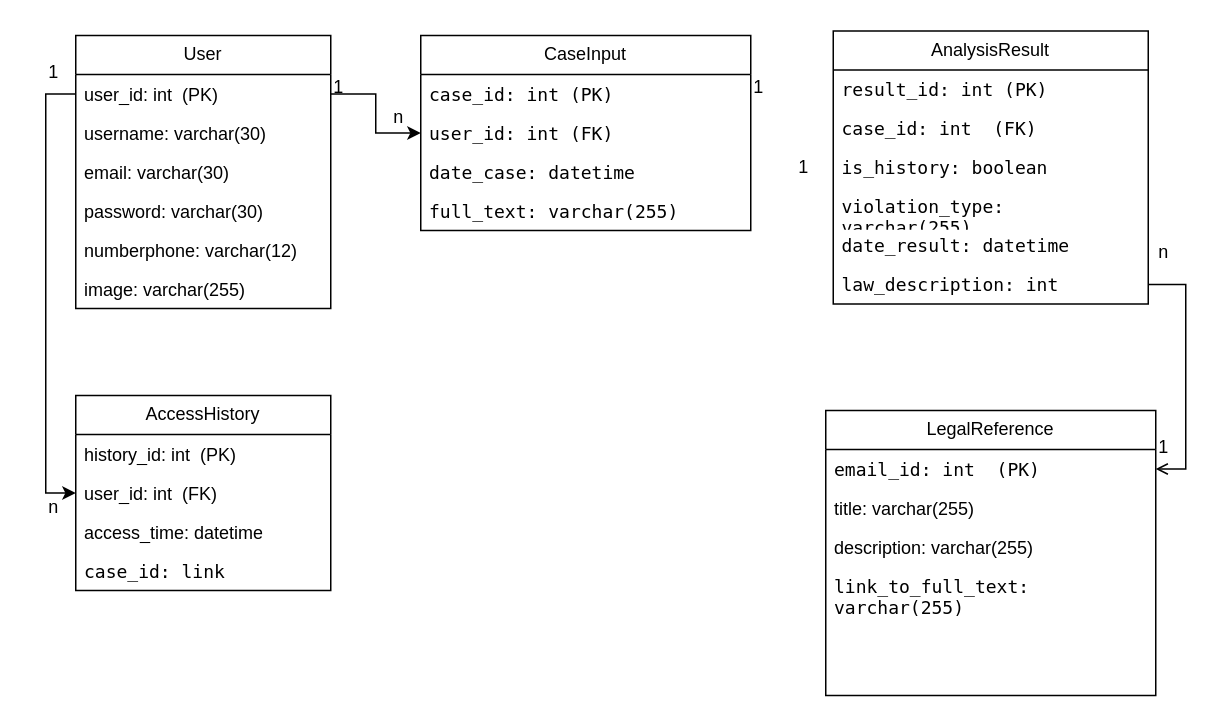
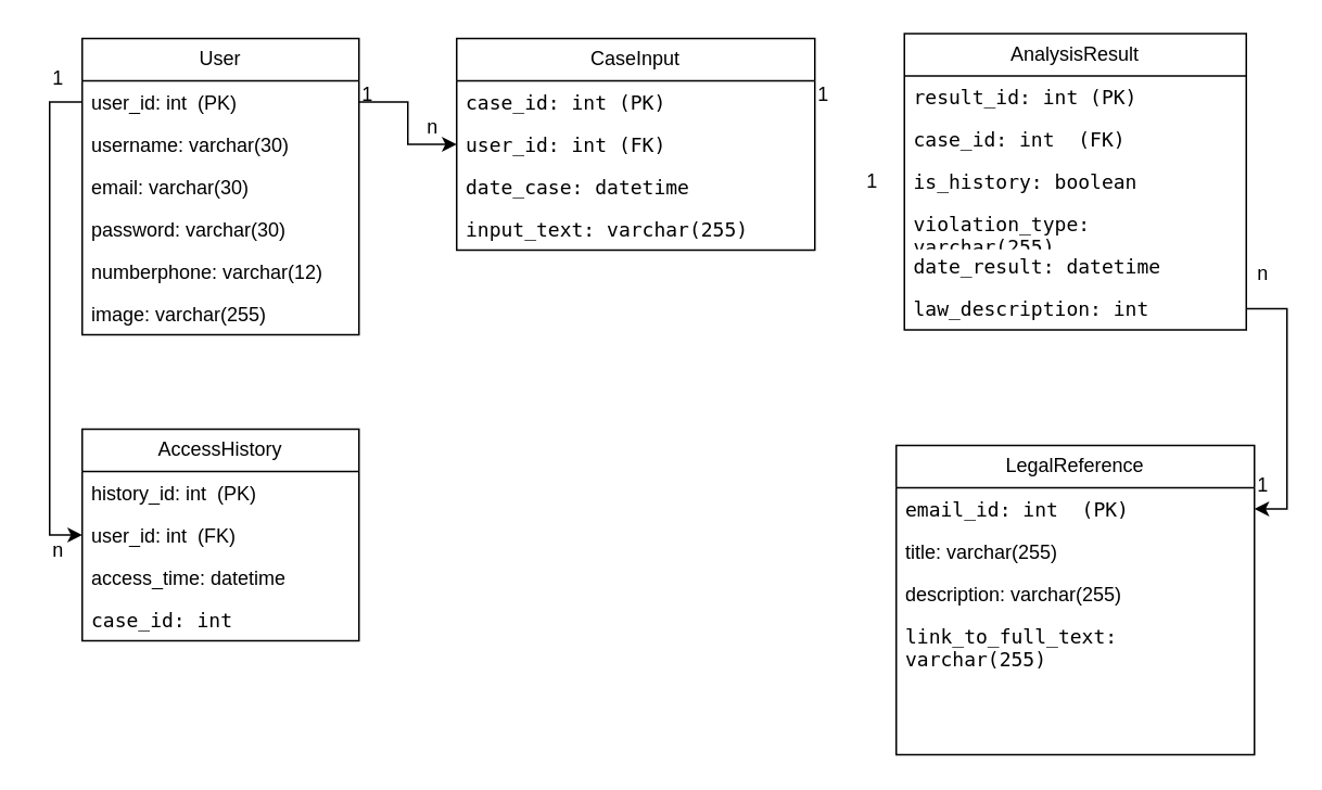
  <mxCell id="0" />
  <mxCell id="1" parent="0" />
  <mxCell id="2" value="User" style="swimlane;fontStyle=0;childLayout=stackLayout;horizontal=1;startSize=26;fillColor=none;horizontalStack=0;resizeParent=1;resizeParentMax=0;resizeLast=0;collapsible=1;marginBottom=0;whiteSpace=wrap;html=1;" parent="1" vertex="1"><mxGeometry x="50" y="23" width="170" height="182" as="geometry" /></mxCell>
  <mxCell id="3" value="user_id: int&amp;nbsp; (PK)" style="text;strokeColor=none;fillColor=none;align=left;verticalAlign=top;spacingLeft=4;spacingRight=4;overflow=hidden;rotatable=0;points=[[0,0.5],[1,0.5]];portConstraint=eastwest;whiteSpace=wrap;html=1;" parent="2" vertex="1"><mxGeometry y="26" width="170" height="26" as="geometry" /></mxCell>
  <mxCell id="4" value="username: varchar(30)" style="text;strokeColor=none;fillColor=none;align=left;verticalAlign=top;spacingLeft=4;spacingRight=4;overflow=hidden;rotatable=0;points=[[0,0.5],[1,0.5]];portConstraint=eastwest;whiteSpace=wrap;html=1;" parent="2" vertex="1"><mxGeometry y="52" width="170" height="26" as="geometry" /></mxCell>
  <mxCell id="5" value="email: varchar(30)" style="text;strokeColor=none;fillColor=none;align=left;verticalAlign=top;spacingLeft=4;spacingRight=4;overflow=hidden;rotatable=0;points=[[0,0.5],[1,0.5]];portConstraint=eastwest;whiteSpace=wrap;html=1;" parent="2" vertex="1"><mxGeometry y="78" width="170" height="26" as="geometry" /></mxCell>
  <mxCell id="6" value="password: varchar(30)" style="text;strokeColor=none;fillColor=none;align=left;verticalAlign=top;spacingLeft=4;spacingRight=4;overflow=hidden;rotatable=0;points=[[0,0.5],[1,0.5]];portConstraint=eastwest;whiteSpace=wrap;html=1;" parent="2" vertex="1"><mxGeometry y="104" width="170" height="26" as="geometry" /></mxCell>
  <mxCell id="7" value="numberphone: varchar(12)" style="text;strokeColor=none;fillColor=none;align=left;verticalAlign=top;spacingLeft=4;spacingRight=4;overflow=hidden;rotatable=0;points=[[0,0.5],[1,0.5]];portConstraint=eastwest;whiteSpace=wrap;html=1;" parent="2" vertex="1"><mxGeometry y="130" width="170" height="26" as="geometry" /></mxCell>
  <mxCell id="8" value="image: varchar(255)" style="text;strokeColor=none;fillColor=none;align=left;verticalAlign=top;spacingLeft=4;spacingRight=4;overflow=hidden;rotatable=0;points=[[0,0.5],[1,0.5]];portConstraint=eastwest;whiteSpace=wrap;html=1;" parent="2" vertex="1"><mxGeometry y="156" width="170" height="26" as="geometry" /></mxCell>
  <mxCell id="9" value="CaseInput " style="swimlane;fontStyle=0;childLayout=stackLayout;horizontal=1;startSize=26;fillColor=none;horizontalStack=0;resizeParent=1;resizeParentMax=0;resizeLast=0;collapsible=1;marginBottom=0;whiteSpace=wrap;html=1;" parent="1" vertex="1"><mxGeometry x="280" y="23" width="220" height="130" as="geometry" /></mxCell>
  <mxCell id="10" value="&lt;code data-end=&quot;518&quot; data-start=&quot;509&quot;&gt;case_id: int (PK)&lt;/code&gt;" style="text;strokeColor=none;fillColor=none;align=left;verticalAlign=top;spacingLeft=4;spacingRight=4;overflow=hidden;rotatable=0;points=[[0,0.5],[1,0.5]];portConstraint=eastwest;whiteSpace=wrap;html=1;" parent="9" vertex="1"><mxGeometry y="26" width="220" height="26" as="geometry" /></mxCell>
  <mxCell id="11" value="&lt;code data-end=&quot;535&quot; data-start=&quot;526&quot;&gt;user_id: int (FK)&lt;/code&gt;" style="text;strokeColor=none;fillColor=none;align=left;verticalAlign=top;spacingLeft=4;spacingRight=4;overflow=hidden;rotatable=0;points=[[0,0.5],[1,0.5]];portConstraint=eastwest;whiteSpace=wrap;html=1;" parent="9" vertex="1"><mxGeometry y="52" width="220" height="26" as="geometry" /></mxCell>
  <mxCell id="12" value="&lt;code data-end=&quot;1084&quot; data-start=&quot;1076&quot;&gt;date_case: datetime&lt;/code&gt;" style="text;strokeColor=none;fillColor=none;align=left;verticalAlign=top;spacingLeft=4;spacingRight=4;overflow=hidden;rotatable=0;points=[[0,0.5],[1,0.5]];portConstraint=eastwest;whiteSpace=wrap;html=1;" parent="9" vertex="1"><mxGeometry y="78" width="220" height="26" as="geometry" /></mxCell>
- <mxCell id="13" value="&lt;code data-end=&quot;562&quot; data-start=&quot;550&quot;&gt;full_text: varchar(255)&lt;/code&gt;" style="text;strokeColor=none;fillColor=none;align=left;verticalAlign=top;spacingLeft=4;spacingRight=4;overflow=hidden;rotatable=0;points=[[0,0.5],[1,0.5]];portConstraint=eastwest;whiteSpace=wrap;html=1;" parent="9" vertex="1"><mxGeometry y="104" width="220" height="26" as="geometry" /></mxCell>
+ <mxCell id="13" value="&lt;code data-end=&quot;562&quot; data-start=&quot;550&quot;&gt;input_text: varchar(255)&lt;/code&gt;" style="text;strokeColor=none;fillColor=none;align=left;verticalAlign=top;spacingLeft=4;spacingRight=4;overflow=hidden;rotatable=0;points=[[0,0.5],[1,0.5]];portConstraint=eastwest;whiteSpace=wrap;html=1;" parent="9" vertex="1"><mxGeometry y="104" width="220" height="26" as="geometry" /></mxCell>
  <mxCell id="14" value="AnalysisResult " style="swimlane;fontStyle=0;childLayout=stackLayout;horizontal=1;startSize=26;fillColor=none;horizontalStack=0;resizeParent=1;resizeParentMax=0;resizeLast=0;collapsible=1;marginBottom=0;whiteSpace=wrap;html=1;" parent="1" vertex="1"><mxGeometry x="555" y="20" width="210" height="182" as="geometry" /></mxCell>
  <mxCell id="15" value="&lt;code data-end=&quot;668&quot; data-start=&quot;657&quot;&gt;result_id: int (PK)&lt;/code&gt;" style="text;strokeColor=none;fillColor=none;align=left;verticalAlign=top;spacingLeft=4;spacingRight=4;overflow=hidden;rotatable=0;points=[[0,0.5],[1,0.5]];portConstraint=eastwest;whiteSpace=wrap;html=1;" parent="14" vertex="1"><mxGeometry y="26" width="210" height="26" as="geometry" /></mxCell>
  <mxCell id="16" value="&lt;code data-end=&quot;685&quot; data-start=&quot;676&quot;&gt;case_id: int&amp;nbsp; (FK)&lt;/code&gt;" style="text;strokeColor=none;fillColor=none;align=left;verticalAlign=top;spacingLeft=4;spacingRight=4;overflow=hidden;rotatable=0;points=[[0,0.5],[1,0.5]];portConstraint=eastwest;whiteSpace=wrap;html=1;" parent="14" vertex="1"><mxGeometry y="52" width="210" height="26" as="geometry" /></mxCell>
  <mxCell id="17" value="&lt;code data-end=&quot;719&quot; data-start=&quot;705&quot;&gt;is_history: boolean&lt;/code&gt;" style="text;strokeColor=none;fillColor=none;align=left;verticalAlign=top;spacingLeft=4;spacingRight=4;overflow=hidden;rotatable=0;points=[[0,0.5],[1,0.5]];portConstraint=eastwest;whiteSpace=wrap;html=1;" parent="14" vertex="1"><mxGeometry y="78" width="210" height="26" as="geometry" /></mxCell>
  <mxCell id="18" value="&lt;code data-end=&quot;777&quot; data-start=&quot;761&quot;&gt;violation_type: varchar(255)&lt;/code&gt;" style="text;strokeColor=none;fillColor=none;align=left;verticalAlign=top;spacingLeft=4;spacingRight=4;overflow=hidden;rotatable=0;points=[[0,0.5],[1,0.5]];portConstraint=eastwest;whiteSpace=wrap;html=1;" parent="14" vertex="1"><mxGeometry y="104" width="210" height="26" as="geometry" /></mxCell>
  <mxCell id="19" value="&lt;code data-end=&quot;1084&quot; data-start=&quot;1076&quot;&gt;date_result: datetime&lt;/code&gt;" style="text;strokeColor=none;fillColor=none;align=left;verticalAlign=top;spacingLeft=4;spacingRight=4;overflow=hidden;rotatable=0;points=[[0,0.5],[1,0.5]];portConstraint=eastwest;whiteSpace=wrap;html=1;" parent="14" vertex="1"><mxGeometry y="130" width="210" height="26" as="geometry" /></mxCell>
  <mxCell id="20" value="&lt;code data-end=&quot;845&quot; data-start=&quot;830&quot;&gt;law_description: int&lt;/code&gt;" style="text;strokeColor=none;fillColor=none;align=left;verticalAlign=top;spacingLeft=4;spacingRight=4;overflow=hidden;rotatable=0;points=[[0,0.5],[1,0.5]];portConstraint=eastwest;whiteSpace=wrap;html=1;" parent="14" vertex="1"><mxGeometry y="156" width="210" height="26" as="geometry" /></mxCell>
  <mxCell id="21" value="LegalReference " style="swimlane;fontStyle=0;childLayout=stackLayout;horizontal=1;startSize=26;fillColor=none;horizontalStack=0;resizeParent=1;resizeParentMax=0;resizeLast=0;collapsible=1;marginBottom=0;whiteSpace=wrap;html=1;" parent="1" vertex="1"><mxGeometry x="550" y="273" width="220" height="190" as="geometry" /></mxCell>
  <mxCell id="22" value="&lt;code data-end=&quot;1202&quot; data-start=&quot;1194&quot;&gt;email_id: int&amp;nbsp; (PK)&lt;/code&gt;" style="text;strokeColor=none;fillColor=none;align=left;verticalAlign=top;spacingLeft=4;spacingRight=4;overflow=hidden;rotatable=0;points=[[0,0.5],[1,0.5]];portConstraint=eastwest;whiteSpace=wrap;html=1;" parent="21" vertex="1"><mxGeometry y="26" width="220" height="26" as="geometry" /></mxCell>
  <mxCell id="23" value="title: varchar(255)" style="text;strokeColor=none;fillColor=none;align=left;verticalAlign=top;spacingLeft=4;spacingRight=4;overflow=hidden;rotatable=0;points=[[0,0.5],[1,0.5]];portConstraint=eastwest;whiteSpace=wrap;html=1;" parent="21" vertex="1"><mxGeometry y="52" width="220" height="26" as="geometry" /></mxCell>
  <mxCell id="24" value="description: varchar(255)" style="text;strokeColor=none;fillColor=none;align=left;verticalAlign=top;spacingLeft=4;spacingRight=4;overflow=hidden;rotatable=0;points=[[0,0.5],[1,0.5]];portConstraint=eastwest;whiteSpace=wrap;html=1;" parent="21" vertex="1"><mxGeometry y="78" width="220" height="26" as="geometry" /></mxCell>
  <mxCell id="25" value="&lt;code data-end=&quot;1202&quot; data-start=&quot;1194&quot;&gt;link_to_full_text: varchar(255)&lt;/code&gt;" style="text;strokeColor=none;fillColor=none;align=left;verticalAlign=top;spacingLeft=4;spacingRight=4;overflow=hidden;rotatable=0;points=[[0,0.5],[1,0.5]];portConstraint=eastwest;whiteSpace=wrap;html=1;" parent="21" vertex="1"><mxGeometry y="104" width="220" height="86" as="geometry" /></mxCell>
  <mxCell id="26" style="edgeStyle=orthogonalEdgeStyle;rounded=0;orthogonalLoop=1;jettySize=auto;html=1;" parent="1" source="3" target="11" edge="1"><mxGeometry relative="1" as="geometry" /></mxCell>
  <mxCell id="27" value="1" style="text;html=1;align=center;verticalAlign=middle;resizable=0;points=[];autosize=1;strokeColor=none;fillColor=none;" parent="1" vertex="1"><mxGeometry x="210" y="43" width="30" height="30" as="geometry" /></mxCell>
  <mxCell id="28" value="n" style="text;html=1;align=center;verticalAlign=middle;resizable=0;points=[];autosize=1;strokeColor=none;fillColor=none;" parent="1" vertex="1"><mxGeometry x="250" y="63" width="30" height="30" as="geometry" /></mxCell>
  <mxCell id="29" value="1" style="text;html=1;align=center;verticalAlign=middle;resizable=0;points=[];autosize=1;strokeColor=none;fillColor=none;" parent="1" vertex="1"><mxGeometry x="20" y="33" width="30" height="30" as="geometry" /></mxCell>
  <mxCell id="30" value="1" style="text;html=1;align=center;verticalAlign=middle;resizable=0;points=[];autosize=1;strokeColor=none;fillColor=none;" parent="1" vertex="1"><mxGeometry x="490" y="43" width="30" height="30" as="geometry" /></mxCell>
  <mxCell id="31" value="1" style="text;html=1;align=center;verticalAlign=middle;resizable=0;points=[];autosize=1;strokeColor=none;fillColor=none;" parent="1" vertex="1"><mxGeometry x="520" y="96" width="30" height="30" as="geometry" /></mxCell>
  <mxCell id="32" value="1" style="text;html=1;align=center;verticalAlign=middle;resizable=0;points=[];autosize=1;strokeColor=none;fillColor=none;" parent="1" vertex="1"><mxGeometry x="760" y="283" width="30" height="30" as="geometry" /></mxCell>
- <mxCell id="33" style="edgeStyle=orthogonalEdgeStyle;rounded=0;orthogonalLoop=1;jettySize=auto;html=1;exitX=1;exitY=0.5;exitDx=0;exitDy=0;entryX=1;entryY=0.5;entryDx=0;entryDy=0;endArrow=open;" parent="1" source="20" target="22" edge="1"><mxGeometry relative="1" as="geometry" /></mxCell>
+ <mxCell id="33" style="edgeStyle=orthogonalEdgeStyle;rounded=0;orthogonalLoop=1;jettySize=auto;html=1;exitX=1;exitY=0.5;exitDx=0;exitDy=0;entryX=1;entryY=0.5;entryDx=0;entryDy=0;" parent="1" source="20" target="22" edge="1"><mxGeometry relative="1" as="geometry" /></mxCell>
  <mxCell id="34" value="n" style="text;html=1;align=center;verticalAlign=middle;resizable=0;points=[];autosize=1;strokeColor=none;fillColor=none;" parent="1" vertex="1"><mxGeometry x="760" y="153" width="30" height="30" as="geometry" /></mxCell>
  <mxCell id="35" value="AccessHistory" style="swimlane;fontStyle=0;childLayout=stackLayout;horizontal=1;startSize=26;fillColor=none;horizontalStack=0;resizeParent=1;resizeParentMax=0;resizeLast=0;collapsible=1;marginBottom=0;whiteSpace=wrap;html=1;" parent="1" vertex="1"><mxGeometry x="50" y="263" width="170" height="130" as="geometry" /></mxCell>
  <mxCell id="36" value="history_id: int&amp;nbsp; (PK)" style="text;strokeColor=none;fillColor=none;align=left;verticalAlign=top;spacingLeft=4;spacingRight=4;overflow=hidden;rotatable=0;points=[[0,0.5],[1,0.5]];portConstraint=eastwest;whiteSpace=wrap;html=1;" parent="35" vertex="1"><mxGeometry y="26" width="170" height="26" as="geometry" /></mxCell>
  <mxCell id="37" value="user_id: int&amp;nbsp; (FK)" style="text;strokeColor=none;fillColor=none;align=left;verticalAlign=top;spacingLeft=4;spacingRight=4;overflow=hidden;rotatable=0;points=[[0,0.5],[1,0.5]];portConstraint=eastwest;whiteSpace=wrap;html=1;" parent="35" vertex="1"><mxGeometry y="52" width="170" height="26" as="geometry" /></mxCell>
  <mxCell id="38" value="access_time: datetime" style="text;strokeColor=none;fillColor=none;align=left;verticalAlign=top;spacingLeft=4;spacingRight=4;overflow=hidden;rotatable=0;points=[[0,0.5],[1,0.5]];portConstraint=eastwest;whiteSpace=wrap;html=1;" parent="35" vertex="1"><mxGeometry y="78" width="170" height="26" as="geometry" /></mxCell>
- <mxCell id="39" value="&lt;span style=&quot;font-family: monospace;&quot;&gt;case_id: link&lt;/span&gt;" style="text;strokeColor=none;fillColor=none;align=left;verticalAlign=top;spacingLeft=4;spacingRight=4;overflow=hidden;rotatable=0;points=[[0,0.5],[1,0.5]];portConstraint=eastwest;whiteSpace=wrap;html=1;" parent="35" vertex="1"><mxGeometry y="104" width="170" height="26" as="geometry" /></mxCell>
+ <mxCell id="39" value="&lt;span style=&quot;font-family: monospace;&quot;&gt;case_id: int&lt;/span&gt;" style="text;strokeColor=none;fillColor=none;align=left;verticalAlign=top;spacingLeft=4;spacingRight=4;overflow=hidden;rotatable=0;points=[[0,0.5],[1,0.5]];portConstraint=eastwest;whiteSpace=wrap;html=1;" parent="35" vertex="1"><mxGeometry y="104" width="170" height="26" as="geometry" /></mxCell>
  <mxCell id="40" style="edgeStyle=orthogonalEdgeStyle;rounded=0;orthogonalLoop=1;jettySize=auto;html=1;exitX=0;exitY=0.5;exitDx=0;exitDy=0;entryX=0;entryY=0.5;entryDx=0;entryDy=0;" parent="1" source="3" target="37" edge="1"><mxGeometry relative="1" as="geometry" /></mxCell>
  <mxCell id="41" value="n" style="text;html=1;align=center;verticalAlign=middle;resizable=0;points=[];autosize=1;strokeColor=none;fillColor=none;" parent="1" vertex="1"><mxGeometry x="20" y="323" width="30" height="30" as="geometry" /></mxCell>
